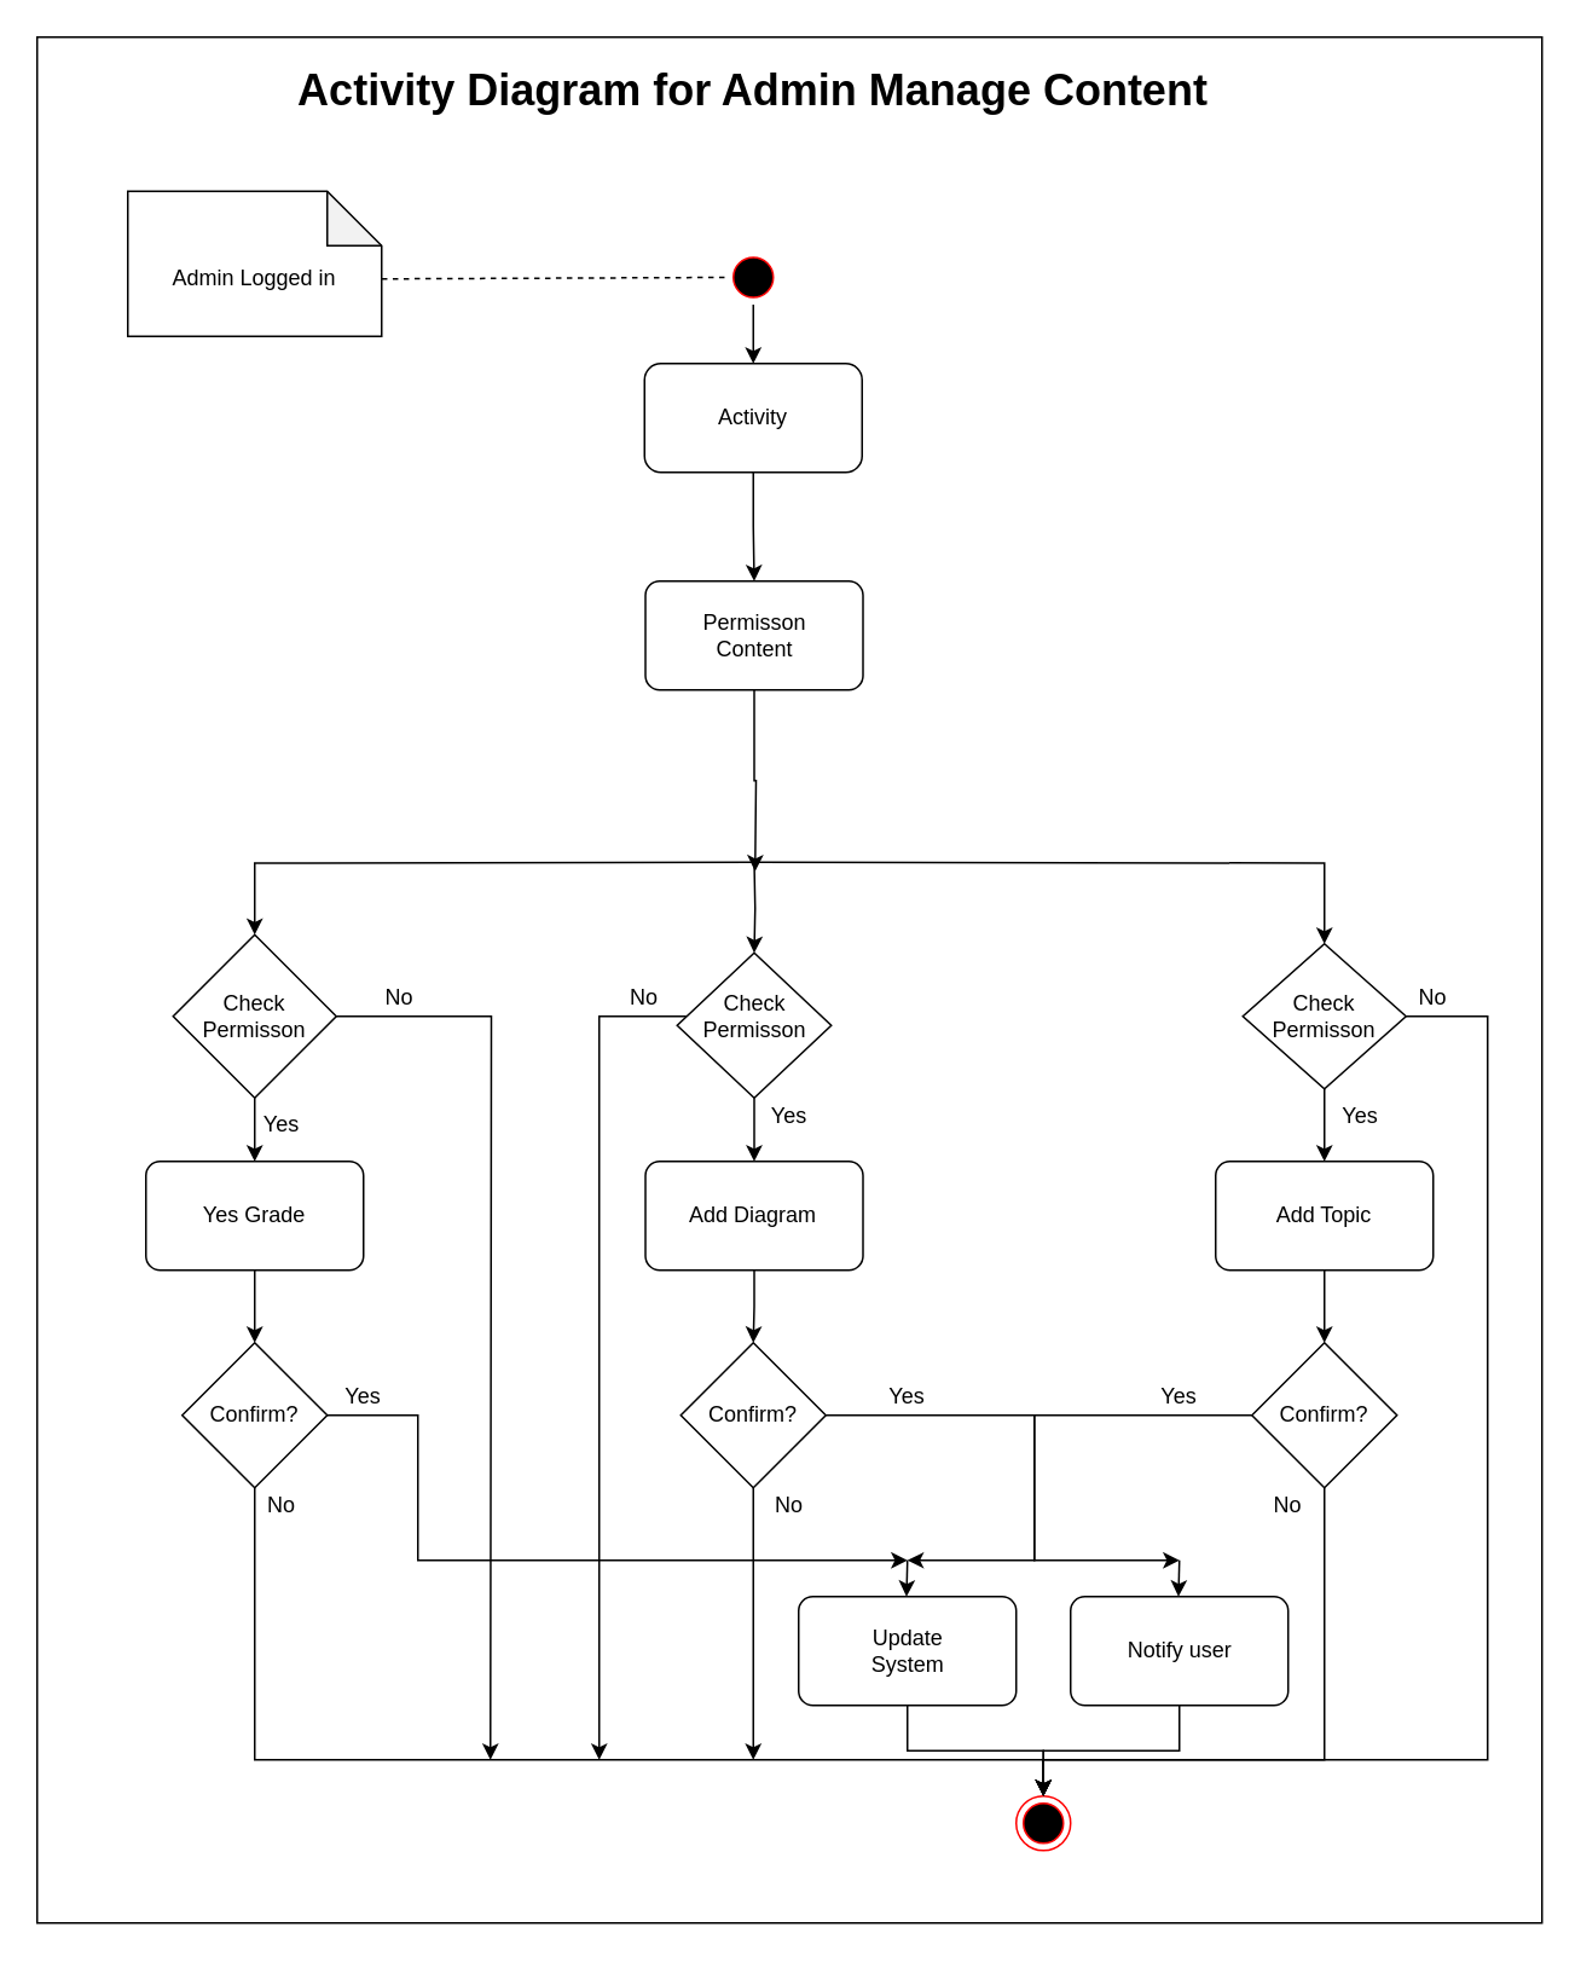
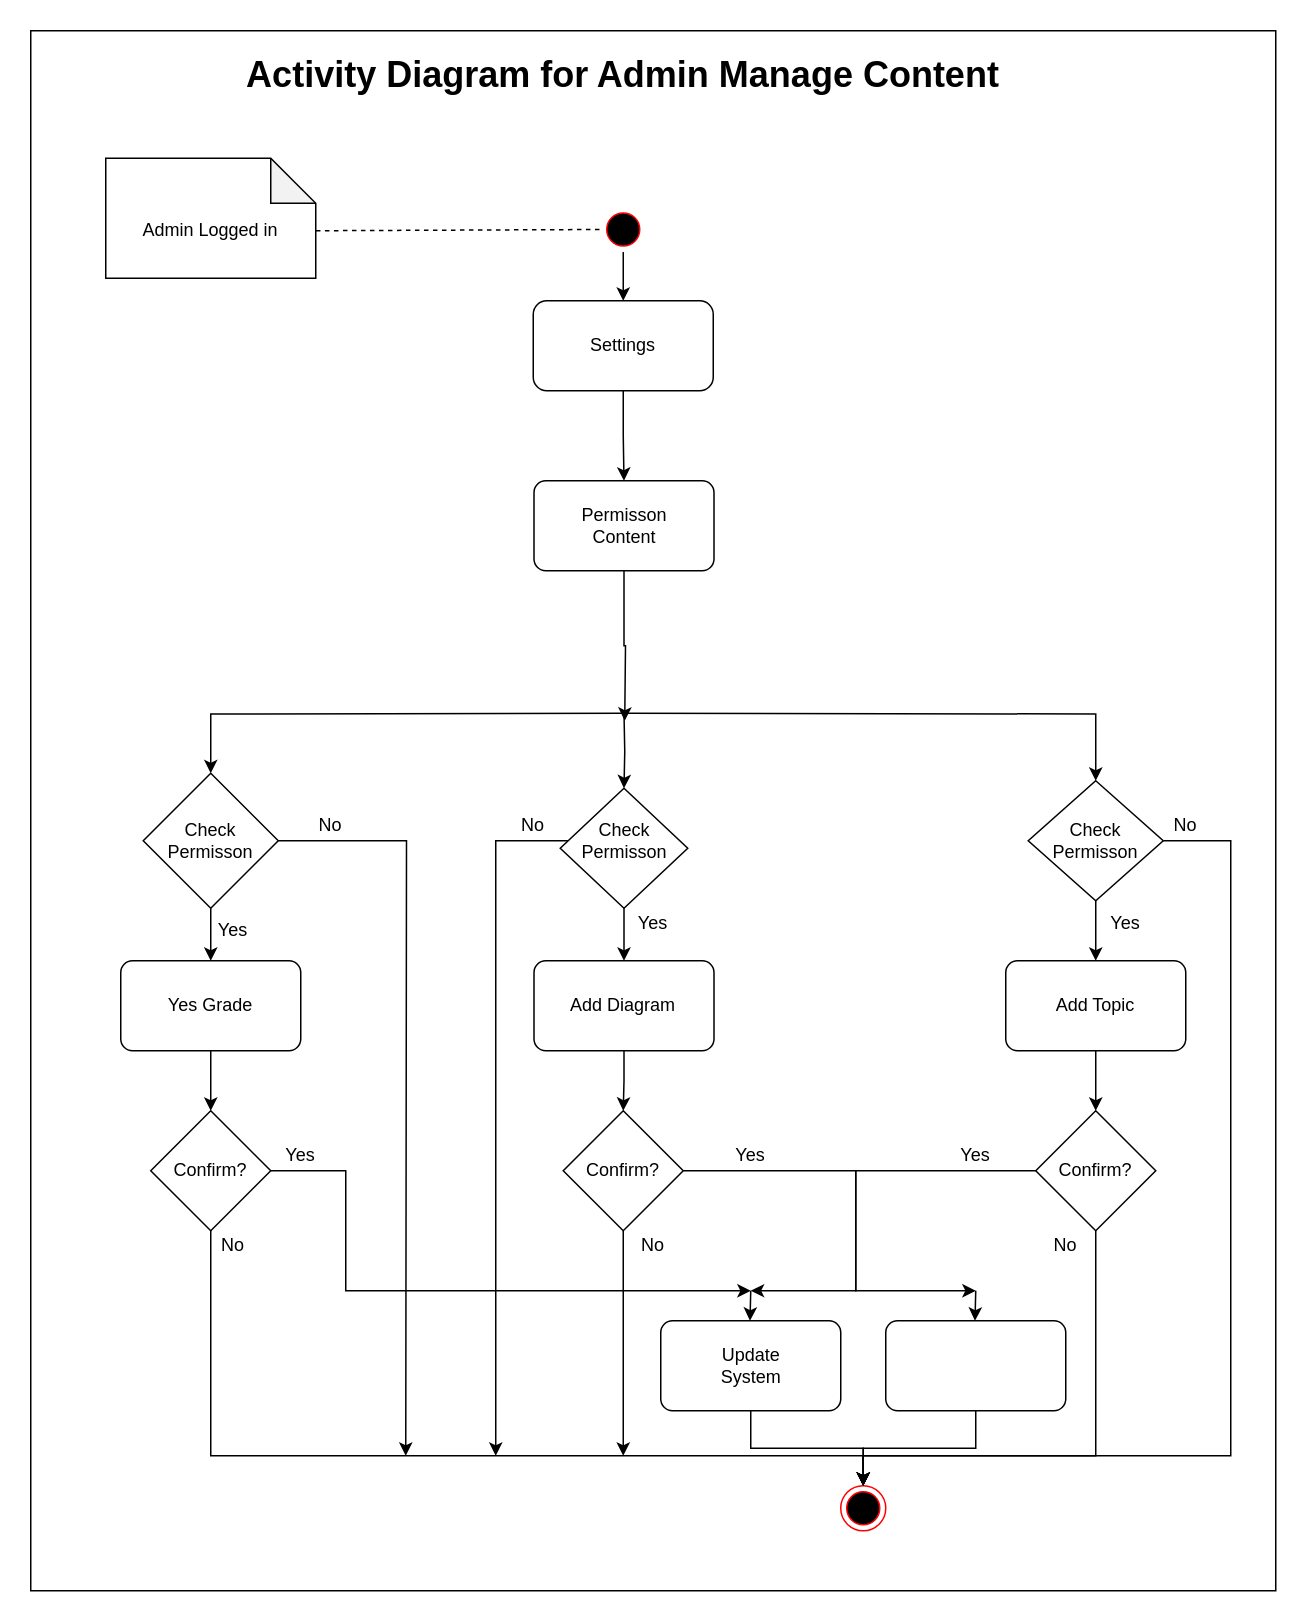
  <mxCell id="0" />
  <mxCell id="1" parent="0" />
  <mxCell id="2" value="" style="rounded=0;whiteSpace=wrap;html=1;" parent="1" vertex="1"><mxGeometry x="20" y="20" width="830" height="1040" as="geometry" /></mxCell>
  <mxCell id="3" value="" style="edgeStyle=orthogonalEdgeStyle;rounded=0;orthogonalLoop=1;jettySize=auto;html=1;" parent="1" source="4" target="6" edge="1"><mxGeometry relative="1" as="geometry" /></mxCell>
  <mxCell id="4" value="" style="ellipse;html=1;shape=startState;fillColor=#000000;strokeColor=#ff0000;" parent="1" vertex="1"><mxGeometry x="400" y="137.5" width="30" height="30" as="geometry" /></mxCell>
  <mxCell id="5" value="" style="edgeStyle=orthogonalEdgeStyle;rounded=0;orthogonalLoop=1;jettySize=auto;html=1;entryX=0.5;entryY=0;entryDx=0;entryDy=0;" parent="1" source="6" target="14" edge="1"><mxGeometry relative="1" as="geometry"><mxPoint x="415" y="360" as="targetPoint" /></mxGeometry></mxCell>
  <mxCell id="6" value="" style="rounded=1;whiteSpace=wrap;html=1;" parent="1" vertex="1"><mxGeometry x="355" y="200" width="120" height="60" as="geometry" /></mxCell>
  <mxCell id="7" value="" style="ellipse;html=1;shape=endState;fillColor=#000000;strokeColor=#ff0000;" parent="1" vertex="1"><mxGeometry x="560" y="990" width="30" height="30" as="geometry" /></mxCell>
- <mxCell id="8" value="Activity" style="text;html=1;strokeColor=none;fillColor=none;align=center;verticalAlign=middle;whiteSpace=wrap;rounded=0;" parent="1" vertex="1"><mxGeometry x="370" y="220" width="90" height="20" as="geometry" /></mxCell>
+ <mxCell id="8" value="Settings" style="text;html=1;strokeColor=none;fillColor=none;align=center;verticalAlign=middle;whiteSpace=wrap;rounded=0;" parent="1" vertex="1"><mxGeometry x="370" y="220" width="90" height="20" as="geometry" /></mxCell>
  <mxCell id="9" value="&lt;font style=&quot;font-size: 24px&quot;&gt;&lt;b&gt;Activity Diagram for Admin Manage Content&lt;/b&gt;&lt;/font&gt;" style="text;html=1;strokeColor=none;fillColor=none;align=center;verticalAlign=middle;whiteSpace=wrap;rounded=0;" parent="1" vertex="1"><mxGeometry x="40" y="30" width="750" height="40" as="geometry" /></mxCell>
  <mxCell id="10" value="" style="shape=note;whiteSpace=wrap;html=1;backgroundOutline=1;darkOpacity=0.05;" parent="1" vertex="1"><mxGeometry x="70" y="105" width="140" height="80" as="geometry" /></mxCell>
  <mxCell id="11" value="" style="endArrow=none;dashed=1;html=1;entryX=0;entryY=0.5;entryDx=0;entryDy=0;exitX=1.001;exitY=0.604;exitDx=0;exitDy=0;exitPerimeter=0;" parent="1" source="10" target="4" edge="1"><mxGeometry width="50" height="50" relative="1" as="geometry"><mxPoint x="210" y="160" as="sourcePoint" /><mxPoint x="490" y="360" as="targetPoint" /></mxGeometry></mxCell>
  <mxCell id="12" value="Admin Logged in" style="text;html=1;strokeColor=none;fillColor=none;align=center;verticalAlign=middle;whiteSpace=wrap;rounded=0;" parent="1" vertex="1"><mxGeometry x="80" y="130" width="120" height="45" as="geometry" /></mxCell>
  <mxCell id="13" value="" style="edgeStyle=orthogonalEdgeStyle;rounded=0;orthogonalLoop=1;jettySize=auto;html=1;" edge="1" parent="1" source="14"><mxGeometry relative="1" as="geometry"><mxPoint x="416" y="480" as="targetPoint" /></mxGeometry></mxCell>
  <mxCell id="14" value="" style="rounded=1;whiteSpace=wrap;html=1;arcSize=13;" vertex="1" parent="1"><mxGeometry x="355.5" y="320" width="120" height="60" as="geometry" /></mxCell>
  <mxCell id="15" value="" style="edgeStyle=orthogonalEdgeStyle;rounded=0;orthogonalLoop=1;jettySize=auto;html=1;" edge="1" parent="1" target="27"><mxGeometry relative="1" as="geometry"><mxPoint x="415.5" y="475" as="sourcePoint" /></mxGeometry></mxCell>
  <mxCell id="16" value="Permisson Content" style="text;html=1;strokeColor=none;fillColor=none;align=center;verticalAlign=middle;whiteSpace=wrap;rounded=0;" parent="1" vertex="1"><mxGeometry x="365.5" y="330" width="100" height="40" as="geometry" /></mxCell>
  <mxCell id="17" value="" style="edgeStyle=orthogonalEdgeStyle;rounded=0;orthogonalLoop=1;jettySize=auto;html=1;entryX=0.5;entryY=0;entryDx=0;entryDy=0;exitX=0.5;exitY=1;exitDx=0;exitDy=0;" edge="1" parent="1" source="18" target="7"><mxGeometry relative="1" as="geometry"><mxPoint x="317" y="970" as="targetPoint" /></mxGeometry></mxCell>
  <mxCell id="18" value="" style="rounded=1;whiteSpace=wrap;html=1;arcSize=13;" vertex="1" parent="1"><mxGeometry x="440" y="880" width="120" height="60" as="geometry" /></mxCell>
  <mxCell id="19" value="" style="rounded=1;whiteSpace=wrap;html=1;arcSize=13;" vertex="1" parent="1"><mxGeometry x="590" y="880" width="120" height="60" as="geometry" /></mxCell>
  <mxCell id="20" value="" style="edgeStyle=orthogonalEdgeStyle;rounded=0;orthogonalLoop=1;jettySize=auto;html=1;entryX=0.5;entryY=0;entryDx=0;entryDy=0;exitX=0.5;exitY=1;exitDx=0;exitDy=0;" edge="1" parent="1" source="19" target="7"><mxGeometry relative="1" as="geometry"><mxPoint x="327" y="900" as="sourcePoint" /><mxPoint x="425" y="970" as="targetPoint" /></mxGeometry></mxCell>
  <mxCell id="21" value="Update System" style="text;html=1;strokeColor=none;fillColor=none;align=center;verticalAlign=middle;whiteSpace=wrap;rounded=0;" vertex="1" parent="1"><mxGeometry x="468.5" y="900" width="63" height="20" as="geometry" /></mxCell>
- <mxCell id="22" value="Notify user" style="text;html=1;strokeColor=none;fillColor=none;align=center;verticalAlign=middle;whiteSpace=wrap;rounded=0;" vertex="1" parent="1"><mxGeometry x="618.5" y="900" width="63" height="20" as="geometry" /></mxCell>
  <mxCell id="23" value="" style="edgeStyle=orthogonalEdgeStyle;rounded=0;orthogonalLoop=1;jettySize=auto;html=1;exitX=0.5;exitY=1;exitDx=0;exitDy=0;" edge="1" parent="1" target="33"><mxGeometry relative="1" as="geometry"><mxPoint x="415.5" y="475" as="sourcePoint" /></mxGeometry></mxCell>
  <mxCell id="24" value="" style="edgeStyle=orthogonalEdgeStyle;rounded=0;orthogonalLoop=1;jettySize=auto;html=1;exitX=0.5;exitY=1;exitDx=0;exitDy=0;" edge="1" parent="1" target="30"><mxGeometry relative="1" as="geometry"><mxPoint x="415.5" y="475" as="sourcePoint" /></mxGeometry></mxCell>
  <mxCell id="25" value="" style="edgeStyle=orthogonalEdgeStyle;rounded=0;orthogonalLoop=1;jettySize=auto;html=1;entryX=0.5;entryY=0;entryDx=0;entryDy=0;" edge="1" parent="1" source="27" target="37"><mxGeometry relative="1" as="geometry"><mxPoint x="415" y="680" as="targetPoint" /></mxGeometry></mxCell>
  <mxCell id="26" value="" style="edgeStyle=orthogonalEdgeStyle;rounded=0;orthogonalLoop=1;jettySize=auto;html=1;" edge="1" parent="1" source="27"><mxGeometry relative="1" as="geometry"><mxPoint x="330" y="970" as="targetPoint" /><Array as="points"><mxPoint x="330" y="560" /><mxPoint x="330" y="970" /></Array></mxGeometry></mxCell>
  <mxCell id="27" value="" style="rhombus;whiteSpace=wrap;html=1;" vertex="1" parent="1"><mxGeometry x="373" y="525" width="85" height="80" as="geometry" /></mxCell>
  <mxCell id="28" value="" style="edgeStyle=orthogonalEdgeStyle;rounded=0;orthogonalLoop=1;jettySize=auto;html=1;entryX=0.5;entryY=0;entryDx=0;entryDy=0;" edge="1" parent="1" source="30" target="35"><mxGeometry relative="1" as="geometry"><mxPoint x="140" y="680" as="targetPoint" /></mxGeometry></mxCell>
  <mxCell id="29" value="" style="edgeStyle=orthogonalEdgeStyle;rounded=0;orthogonalLoop=1;jettySize=auto;html=1;" edge="1" parent="1" source="30"><mxGeometry relative="1" as="geometry"><mxPoint x="270" y="970" as="targetPoint" /></mxGeometry></mxCell>
  <mxCell id="30" value="" style="rhombus;whiteSpace=wrap;html=1;" vertex="1" parent="1"><mxGeometry x="95" y="515" width="90" height="90" as="geometry" /></mxCell>
  <mxCell id="31" value="" style="edgeStyle=orthogonalEdgeStyle;rounded=0;orthogonalLoop=1;jettySize=auto;html=1;entryX=0.5;entryY=0;entryDx=0;entryDy=0;" edge="1" parent="1" source="33" target="39"><mxGeometry relative="1" as="geometry"><mxPoint x="730" y="680" as="targetPoint" /></mxGeometry></mxCell>
  <mxCell id="32" value="" style="edgeStyle=orthogonalEdgeStyle;rounded=0;orthogonalLoop=1;jettySize=auto;html=1;" edge="1" parent="1" source="33"><mxGeometry relative="1" as="geometry"><mxPoint x="575" y="990" as="targetPoint" /><Array as="points"><mxPoint x="820" y="560" /><mxPoint x="820" y="970" /><mxPoint x="575" y="970" /></Array></mxGeometry></mxCell>
  <mxCell id="33" value="" style="rhombus;whiteSpace=wrap;html=1;" vertex="1" parent="1"><mxGeometry x="685" y="520" width="90" height="80" as="geometry" /></mxCell>
  <mxCell id="34" value="" style="edgeStyle=orthogonalEdgeStyle;rounded=0;orthogonalLoop=1;jettySize=auto;html=1;" edge="1" parent="1" source="35" target="66"><mxGeometry relative="1" as="geometry" /></mxCell>
  <mxCell id="35" value="" style="rounded=1;whiteSpace=wrap;html=1;arcSize=13;" vertex="1" parent="1"><mxGeometry x="80" y="640" width="120" height="60" as="geometry" /></mxCell>
  <mxCell id="36" value="" style="edgeStyle=orthogonalEdgeStyle;rounded=0;orthogonalLoop=1;jettySize=auto;html=1;" edge="1" parent="1" source="37" target="42"><mxGeometry relative="1" as="geometry" /></mxCell>
  <mxCell id="37" value="" style="rounded=1;whiteSpace=wrap;html=1;arcSize=13;" vertex="1" parent="1"><mxGeometry x="355.5" y="640" width="120" height="60" as="geometry" /></mxCell>
  <mxCell id="38" value="" style="edgeStyle=orthogonalEdgeStyle;rounded=0;orthogonalLoop=1;jettySize=auto;html=1;" edge="1" parent="1" source="39" target="45"><mxGeometry relative="1" as="geometry" /></mxCell>
  <mxCell id="39" value="" style="rounded=1;whiteSpace=wrap;html=1;arcSize=13;" vertex="1" parent="1"><mxGeometry x="670" y="640" width="120" height="60" as="geometry" /></mxCell>
  <mxCell id="40" value="" style="edgeStyle=orthogonalEdgeStyle;rounded=0;orthogonalLoop=1;jettySize=auto;html=1;" edge="1" parent="1" source="42"><mxGeometry relative="1" as="geometry"><mxPoint x="500" y="860" as="targetPoint" /><Array as="points"><mxPoint x="570" y="780" /><mxPoint x="570" y="860" /><mxPoint x="500" y="860" /></Array></mxGeometry></mxCell>
  <mxCell id="41" value="" style="edgeStyle=orthogonalEdgeStyle;rounded=0;orthogonalLoop=1;jettySize=auto;html=1;" edge="1" parent="1" source="42"><mxGeometry relative="1" as="geometry"><mxPoint x="415" y="970" as="targetPoint" /></mxGeometry></mxCell>
  <mxCell id="42" value="" style="rhombus;whiteSpace=wrap;html=1;" vertex="1" parent="1"><mxGeometry x="375" y="740" width="80" height="80" as="geometry" /></mxCell>
  <mxCell id="43" value="" style="edgeStyle=orthogonalEdgeStyle;rounded=0;orthogonalLoop=1;jettySize=auto;html=1;" edge="1" parent="1" source="45"><mxGeometry relative="1" as="geometry"><mxPoint x="650" y="860" as="targetPoint" /><Array as="points"><mxPoint x="570" y="780" /><mxPoint x="570" y="860" /><mxPoint x="650" y="860" /></Array></mxGeometry></mxCell>
  <mxCell id="44" value="" style="edgeStyle=orthogonalEdgeStyle;rounded=0;orthogonalLoop=1;jettySize=auto;html=1;entryX=0.5;entryY=0;entryDx=0;entryDy=0;" edge="1" parent="1" source="45" target="7"><mxGeometry relative="1" as="geometry"><mxPoint x="580" y="990" as="targetPoint" /><Array as="points"><mxPoint x="730" y="970" /><mxPoint x="575" y="970" /></Array></mxGeometry></mxCell>
  <mxCell id="45" value="" style="rhombus;whiteSpace=wrap;html=1;" vertex="1" parent="1"><mxGeometry x="690" y="740" width="80" height="80" as="geometry" /></mxCell>
  <mxCell id="46" value="" style="endArrow=classic;html=1;entryX=0.5;entryY=0;entryDx=0;entryDy=0;" edge="1" parent="1"><mxGeometry width="50" height="50" relative="1" as="geometry"><mxPoint x="650" y="860" as="sourcePoint" /><mxPoint x="649.5" y="880" as="targetPoint" /></mxGeometry></mxCell>
  <mxCell id="47" value="" style="endArrow=classic;html=1;entryX=0.5;entryY=0;entryDx=0;entryDy=0;" edge="1" parent="1"><mxGeometry width="50" height="50" relative="1" as="geometry"><mxPoint x="500" y="860" as="sourcePoint" /><mxPoint x="499.5" y="880" as="targetPoint" /></mxGeometry></mxCell>
  <mxCell id="48" value="Check Permisson" style="text;html=1;strokeColor=none;fillColor=none;align=center;verticalAlign=middle;whiteSpace=wrap;rounded=0;" vertex="1" parent="1"><mxGeometry x="120" y="550" width="40" height="20" as="geometry" /></mxCell>
  <mxCell id="49" value="Yes Grade" style="text;html=1;strokeColor=none;fillColor=none;align=center;verticalAlign=middle;whiteSpace=wrap;rounded=0;" vertex="1" parent="1"><mxGeometry x="105" y="660" width="70" height="20" as="geometry" /></mxCell>
  <mxCell id="50" value="Add Diagram" style="text;html=1;strokeColor=none;fillColor=none;align=center;verticalAlign=middle;whiteSpace=wrap;rounded=0;" vertex="1" parent="1"><mxGeometry x="375" y="660" width="80" height="20" as="geometry" /></mxCell>
  <mxCell id="51" value="Add Topic" style="text;html=1;strokeColor=none;fillColor=none;align=center;verticalAlign=middle;whiteSpace=wrap;rounded=0;" vertex="1" parent="1"><mxGeometry x="695" y="660" width="70" height="20" as="geometry" /></mxCell>
  <mxCell id="52" value="Confirm?" style="text;html=1;strokeColor=none;fillColor=none;align=center;verticalAlign=middle;whiteSpace=wrap;rounded=0;" vertex="1" parent="1"><mxGeometry x="395" y="770" width="40" height="20" as="geometry" /></mxCell>
  <mxCell id="53" value="Confirm?" style="text;html=1;strokeColor=none;fillColor=none;align=center;verticalAlign=middle;whiteSpace=wrap;rounded=0;" vertex="1" parent="1"><mxGeometry x="710" y="770" width="40" height="20" as="geometry" /></mxCell>
  <mxCell id="54" value="Yes" style="text;html=1;strokeColor=none;fillColor=none;align=center;verticalAlign=middle;whiteSpace=wrap;rounded=0;" vertex="1" parent="1"><mxGeometry x="135" y="610" width="40" height="20" as="geometry" /></mxCell>
  <mxCell id="55" value="No" style="text;html=1;strokeColor=none;fillColor=none;align=center;verticalAlign=middle;whiteSpace=wrap;rounded=0;" vertex="1" parent="1"><mxGeometry x="200" y="540" width="40" height="20" as="geometry" /></mxCell>
  <mxCell id="56" value="Yes" style="text;html=1;strokeColor=none;fillColor=none;align=center;verticalAlign=middle;whiteSpace=wrap;rounded=0;" vertex="1" parent="1"><mxGeometry x="415" y="605" width="40" height="20" as="geometry" /></mxCell>
  <mxCell id="57" value="Yes" style="text;html=1;strokeColor=none;fillColor=none;align=center;verticalAlign=middle;whiteSpace=wrap;rounded=0;" vertex="1" parent="1"><mxGeometry x="730" y="605" width="40" height="20" as="geometry" /></mxCell>
  <mxCell id="58" value="No" style="text;html=1;strokeColor=none;fillColor=none;align=center;verticalAlign=middle;whiteSpace=wrap;rounded=0;" vertex="1" parent="1"><mxGeometry x="335" y="540" width="40" height="20" as="geometry" /></mxCell>
  <mxCell id="59" value="No" style="text;html=1;strokeColor=none;fillColor=none;align=center;verticalAlign=middle;whiteSpace=wrap;rounded=0;" vertex="1" parent="1"><mxGeometry x="770" y="540" width="40" height="20" as="geometry" /></mxCell>
  <mxCell id="60" value="No" style="text;html=1;strokeColor=none;fillColor=none;align=center;verticalAlign=middle;whiteSpace=wrap;rounded=0;" vertex="1" parent="1"><mxGeometry x="415" y="820" width="40" height="20" as="geometry" /></mxCell>
  <mxCell id="61" value="No" style="text;html=1;strokeColor=none;fillColor=none;align=center;verticalAlign=middle;whiteSpace=wrap;rounded=0;" vertex="1" parent="1"><mxGeometry x="690" y="820" width="40" height="20" as="geometry" /></mxCell>
  <mxCell id="62" value="Yes" style="text;html=1;strokeColor=none;fillColor=none;align=center;verticalAlign=middle;whiteSpace=wrap;rounded=0;" vertex="1" parent="1"><mxGeometry x="480" y="760" width="40" height="20" as="geometry" /></mxCell>
  <mxCell id="63" value="Yes" style="text;html=1;strokeColor=none;fillColor=none;align=center;verticalAlign=middle;whiteSpace=wrap;rounded=0;" vertex="1" parent="1"><mxGeometry x="630" y="760" width="40" height="20" as="geometry" /></mxCell>
  <mxCell id="64" value="" style="edgeStyle=orthogonalEdgeStyle;rounded=0;orthogonalLoop=1;jettySize=auto;html=1;entryX=0.5;entryY=0;entryDx=0;entryDy=0;" edge="1" parent="1" source="66" target="7"><mxGeometry relative="1" as="geometry"><mxPoint x="140" y="900" as="targetPoint" /><Array as="points"><mxPoint x="140" y="970" /><mxPoint x="575" y="970" /></Array></mxGeometry></mxCell>
  <mxCell id="65" value="" style="edgeStyle=orthogonalEdgeStyle;rounded=0;orthogonalLoop=1;jettySize=auto;html=1;exitX=1;exitY=0.5;exitDx=0;exitDy=0;" edge="1" parent="1" source="66"><mxGeometry relative="1" as="geometry"><mxPoint x="500" y="860" as="targetPoint" /><Array as="points"><mxPoint x="230" y="780" /><mxPoint x="230" y="860" /></Array></mxGeometry></mxCell>
  <mxCell id="66" value="" style="rhombus;whiteSpace=wrap;html=1;" vertex="1" parent="1"><mxGeometry x="100" y="740" width="80" height="80" as="geometry" /></mxCell>
  <mxCell id="67" value="Confirm?" style="text;html=1;strokeColor=none;fillColor=none;align=center;verticalAlign=middle;whiteSpace=wrap;rounded=0;" vertex="1" parent="1"><mxGeometry x="120" y="770" width="40" height="20" as="geometry" /></mxCell>
  <mxCell id="68" value="No" style="text;html=1;strokeColor=none;fillColor=none;align=center;verticalAlign=middle;whiteSpace=wrap;rounded=0;" vertex="1" parent="1"><mxGeometry x="135" y="820" width="40" height="20" as="geometry" /></mxCell>
  <mxCell id="69" value="Yes" style="text;html=1;strokeColor=none;fillColor=none;align=center;verticalAlign=middle;whiteSpace=wrap;rounded=0;" vertex="1" parent="1"><mxGeometry x="180" y="760" width="40" height="20" as="geometry" /></mxCell>
  <mxCell id="70" value="Check Permisson" style="text;html=1;strokeColor=none;fillColor=none;align=center;verticalAlign=middle;whiteSpace=wrap;rounded=0;" vertex="1" parent="1"><mxGeometry x="395.5" y="550" width="40" height="20" as="geometry" /></mxCell>
  <mxCell id="71" value="Check Permisson" style="text;html=1;strokeColor=none;fillColor=none;align=center;verticalAlign=middle;whiteSpace=wrap;rounded=0;" vertex="1" parent="1"><mxGeometry x="710" y="550" width="40" height="20" as="geometry" /></mxCell>
